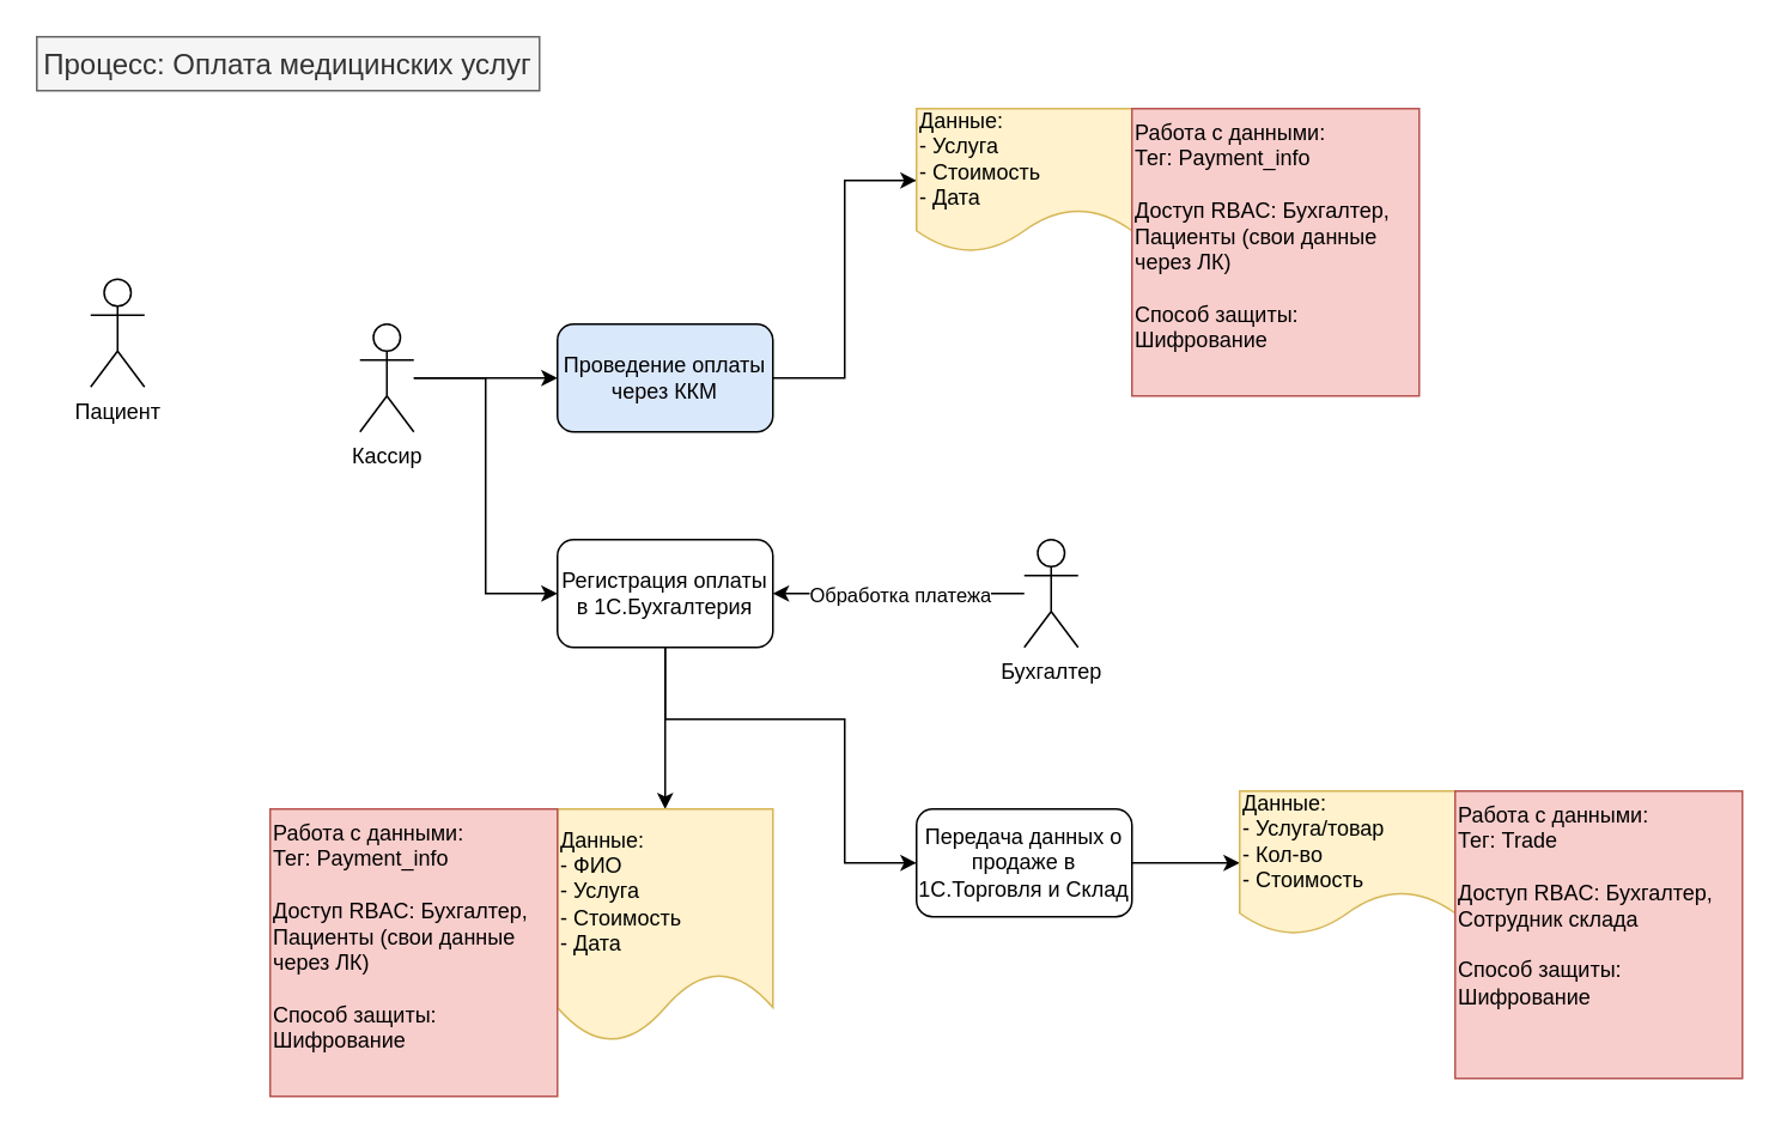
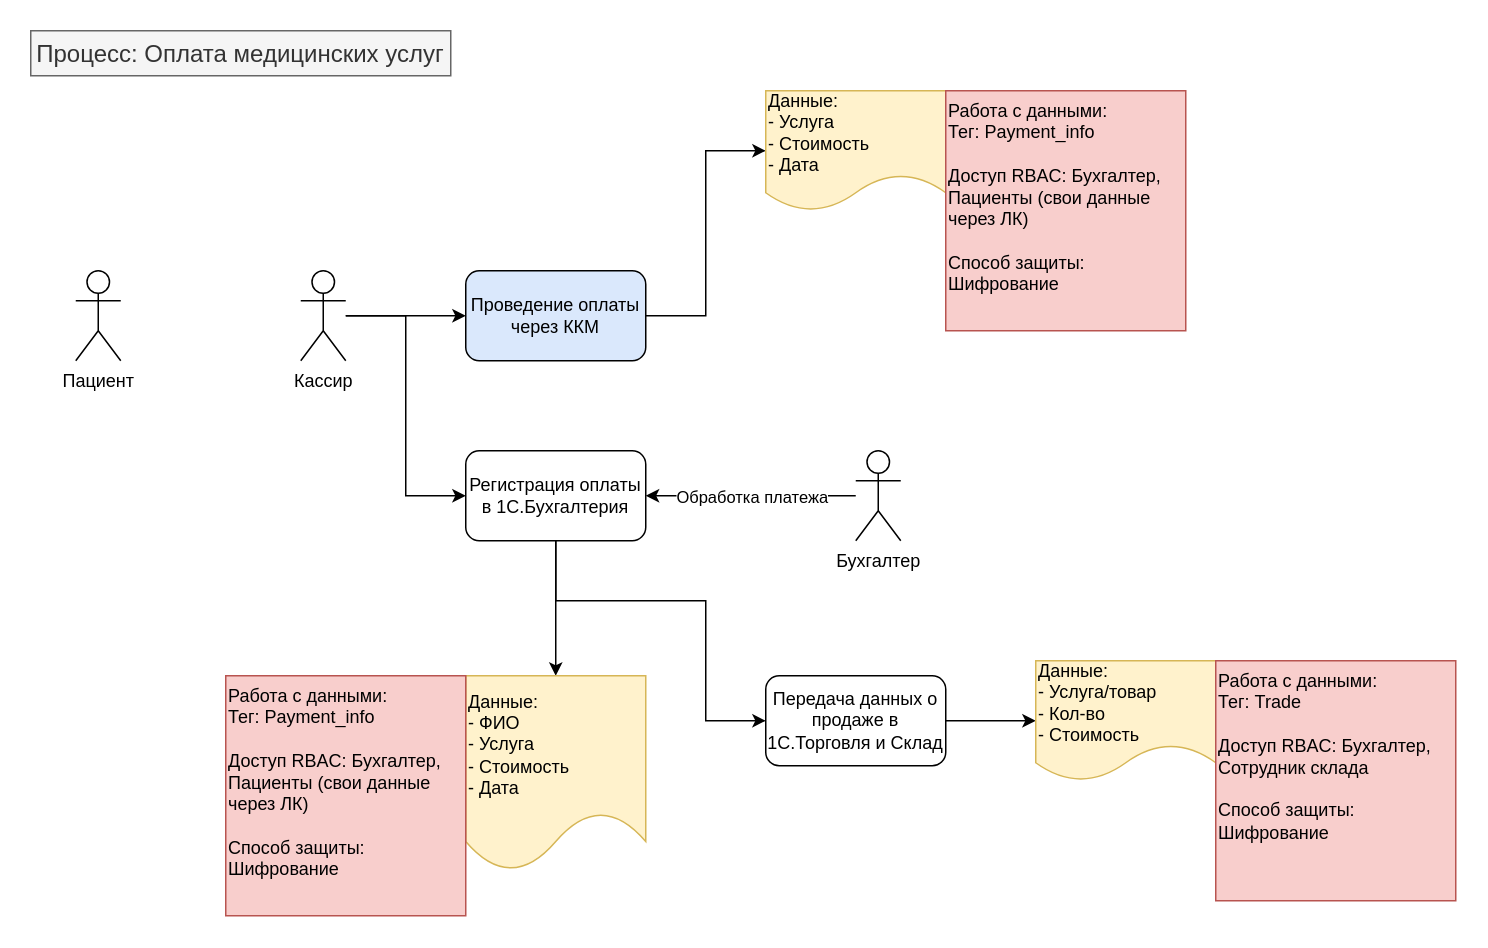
  <mxCell id="0" />
  <mxCell id="1" parent="0" />
- <mxCell id="2" value="Пациент" style="shape=umlActor;verticalLabelPosition=bottom;verticalAlign=top;html=1;outlineConnect=0;" vertex="1" parent="1"><mxGeometry x="50" y="155" width="30" height="60" as="geometry" /></mxCell>
+ <mxCell id="2" value="Пациент" style="shape=umlActor;verticalLabelPosition=bottom;verticalAlign=top;html=1;outlineConnect=0;" vertex="1" parent="1"><mxGeometry x="50" y="180" width="30" height="60" as="geometry" /></mxCell>
  <mxCell id="3" style="edgeStyle=orthogonalEdgeStyle;rounded=0;orthogonalLoop=1;jettySize=auto;html=1;" edge="1" parent="1" source="5" target="7"><mxGeometry relative="1" as="geometry" /></mxCell>
  <mxCell id="4" style="edgeStyle=orthogonalEdgeStyle;rounded=0;orthogonalLoop=1;jettySize=auto;html=1;entryX=0;entryY=0.5;entryDx=0;entryDy=0;" edge="1" parent="1" source="5" target="10"><mxGeometry relative="1" as="geometry" /></mxCell>
  <mxCell id="5" value="Кассир" style="shape=umlActor;verticalLabelPosition=bottom;verticalAlign=top;html=1;outlineConnect=0;" vertex="1" parent="1"><mxGeometry x="200" y="180" width="30" height="60" as="geometry" /></mxCell>
  <mxCell id="6" style="edgeStyle=orthogonalEdgeStyle;rounded=0;orthogonalLoop=1;jettySize=auto;html=1;entryX=0;entryY=0.5;entryDx=0;entryDy=0;" edge="1" parent="1" source="7" target="14"><mxGeometry relative="1" as="geometry" /></mxCell>
  <mxCell id="7" value="Проведение оплаты&lt;div&gt;через ККМ&lt;/div&gt;" style="rounded=1;whiteSpace=wrap;html=1;fillColor=#dae8fc;" vertex="1" parent="1"><mxGeometry x="310" y="180" width="120" height="60" as="geometry" /></mxCell>
  <mxCell id="8" style="edgeStyle=orthogonalEdgeStyle;rounded=0;orthogonalLoop=1;jettySize=auto;html=1;" edge="1" parent="1" source="10" target="15"><mxGeometry relative="1" as="geometry" /></mxCell>
  <mxCell id="9" style="edgeStyle=orthogonalEdgeStyle;rounded=0;orthogonalLoop=1;jettySize=auto;html=1;entryX=0;entryY=0.5;entryDx=0;entryDy=0;" edge="1" parent="1" source="10" target="17"><mxGeometry relative="1" as="geometry"><Array as="points"><mxPoint x="370" y="400" /><mxPoint x="470" y="400" /><mxPoint x="470" y="480" /></Array></mxGeometry></mxCell>
  <mxCell id="10" value="Регистрация оплаты в 1С.Бухгалтерия" style="rounded=1;whiteSpace=wrap;html=1;" vertex="1" parent="1"><mxGeometry x="310" y="300" width="120" height="60" as="geometry" /></mxCell>
  <mxCell id="11" style="edgeStyle=orthogonalEdgeStyle;rounded=0;orthogonalLoop=1;jettySize=auto;html=1;" edge="1" parent="1" source="13" target="10"><mxGeometry relative="1" as="geometry" /></mxCell>
  <mxCell id="12" value="Обработка платежа" style="edgeLabel;html=1;align=center;verticalAlign=middle;resizable=0;points=[];" vertex="1" connectable="0" parent="11"><mxGeometry relative="1" as="geometry"><mxPoint as="offset" /></mxGeometry></mxCell>
  <mxCell id="13" value="Бухгалтер" style="shape=umlActor;verticalLabelPosition=bottom;verticalAlign=top;html=1;outlineConnect=0;" vertex="1" parent="1"><mxGeometry x="570" y="300" width="30" height="60" as="geometry" /></mxCell>
  <mxCell id="14" value="Данные:&lt;div&gt;- Услуга&lt;/div&gt;&lt;div&gt;- Стоимость&lt;/div&gt;&lt;div&gt;- Дата&lt;/div&gt;" style="shape=document;whiteSpace=wrap;html=1;boundedLbl=1;align=left;fillColor=#fff2cc;strokeColor=#d6b656;" vertex="1" parent="1"><mxGeometry x="510" y="60" width="120" height="80" as="geometry" /></mxCell>
  <mxCell id="15" value="Данные:&lt;div&gt;- ФИО&lt;/div&gt;&lt;div&gt;- Услуга&lt;/div&gt;&lt;div&gt;- Стоимость&lt;/div&gt;&lt;div&gt;- Дата&lt;/div&gt;" style="shape=document;whiteSpace=wrap;html=1;boundedLbl=1;align=left;fillColor=#fff2cc;strokeColor=#d6b656;" vertex="1" parent="1"><mxGeometry x="310" y="450" width="120" height="130" as="geometry" /></mxCell>
  <mxCell id="16" style="edgeStyle=orthogonalEdgeStyle;rounded=0;orthogonalLoop=1;jettySize=auto;html=1;" edge="1" parent="1" source="17" target="18"><mxGeometry relative="1" as="geometry" /></mxCell>
  <mxCell id="17" value="Передача данных о продаже в 1С.Торговля и Склад" style="rounded=1;whiteSpace=wrap;html=1;" vertex="1" parent="1"><mxGeometry x="510" y="450" width="120" height="60" as="geometry" /></mxCell>
  <mxCell id="18" value="Данные:&lt;div&gt;- Услуга/товар&lt;/div&gt;&lt;div&gt;- Кол-во&lt;/div&gt;&lt;div&gt;- Стоимость&lt;/div&gt;" style="shape=document;whiteSpace=wrap;html=1;boundedLbl=1;align=left;fillColor=#fff2cc;strokeColor=#d6b656;" vertex="1" parent="1"><mxGeometry x="690" y="440" width="120" height="80" as="geometry" /></mxCell>
  <mxCell id="19" value="Процесс: Оплата медицинских услуг" style="text;html=1;align=center;verticalAlign=middle;whiteSpace=wrap;rounded=0;fontSize=16;fillColor=#f5f5f5;fontColor=#333333;strokeColor=#666666;" vertex="1" parent="1"><mxGeometry x="20" y="20" width="280" height="30" as="geometry" /></mxCell>
  <mxCell id="20" value="Работа с данными:&lt;div&gt;&lt;div&gt;Тег: Payment_info&lt;/div&gt;&lt;div&gt;&lt;br&gt;&lt;/div&gt;&lt;div&gt;&lt;div&gt;Доступ RBAC: Бухгалтер, Пациенты (свои данные через ЛК)&lt;/div&gt;&lt;div&gt;&lt;br&gt;&lt;/div&gt;&lt;div&gt;Способ защиты: Шифрование&lt;/div&gt;&lt;/div&gt;&lt;/div&gt;" style="whiteSpace=wrap;html=1;aspect=fixed;align=left;verticalAlign=top;fillColor=#f8cecc;strokeColor=#b85450;" vertex="1" parent="1"><mxGeometry x="630" y="60" width="160" height="160" as="geometry" /></mxCell>
  <mxCell id="21" value="Работа с данными:&lt;div&gt;&lt;div&gt;Тег: Payment_info&lt;/div&gt;&lt;div&gt;&lt;br&gt;&lt;/div&gt;&lt;div&gt;&lt;div&gt;Доступ RBAC: Бухгалтер, Пациенты (свои данные через ЛК)&lt;/div&gt;&lt;div&gt;&lt;br&gt;&lt;/div&gt;&lt;div&gt;Способ защиты: Шифрование&lt;/div&gt;&lt;/div&gt;&lt;/div&gt;" style="whiteSpace=wrap;html=1;aspect=fixed;align=left;verticalAlign=top;fillColor=#f8cecc;strokeColor=#b85450;" vertex="1" parent="1"><mxGeometry x="150" y="450" width="160" height="160" as="geometry" /></mxCell>
  <mxCell id="22" value="Работа с данными:&lt;div&gt;&lt;div&gt;Тег: Trade&lt;/div&gt;&lt;div&gt;&lt;br&gt;&lt;/div&gt;&lt;div&gt;&lt;div&gt;Доступ RBAC: Бухгалтер, Сотрудник склада&lt;/div&gt;&lt;div&gt;&lt;br&gt;&lt;/div&gt;&lt;div&gt;Способ защиты: Шифрование&lt;/div&gt;&lt;/div&gt;&lt;/div&gt;" style="whiteSpace=wrap;html=1;aspect=fixed;align=left;verticalAlign=top;fillColor=#f8cecc;strokeColor=#b85450;" vertex="1" parent="1"><mxGeometry x="810" y="440" width="160" height="160" as="geometry" /></mxCell>
